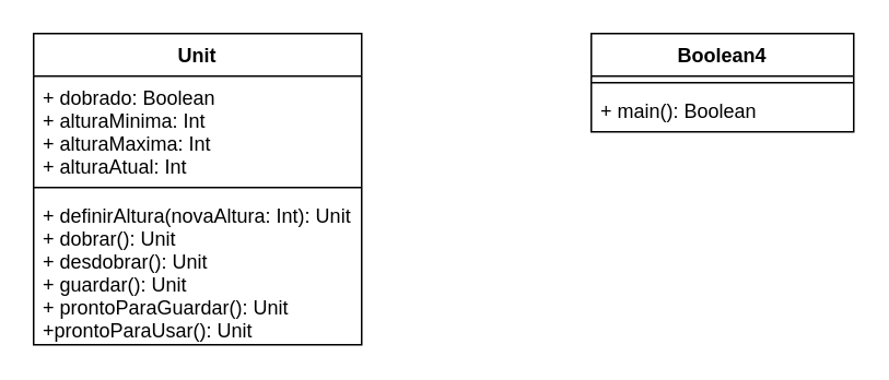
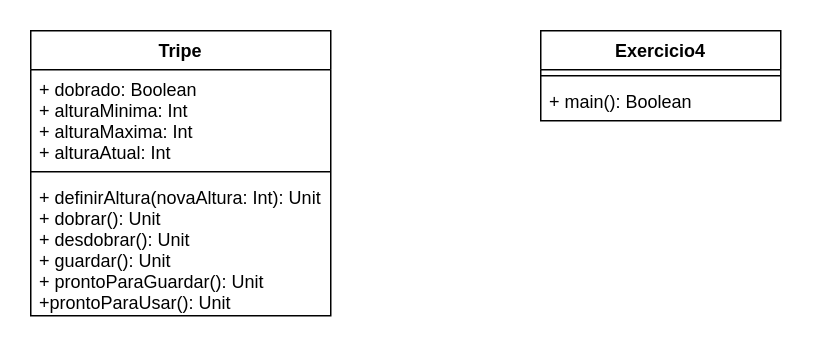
  <mxCell id="0" />
  <mxCell id="1" parent="0" />
- <mxCell id="2" value="Boolean4" style="swimlane;fontStyle=1;align=center;verticalAlign=top;childLayout=stackLayout;horizontal=1;startSize=26;horizontalStack=0;resizeParent=1;resizeParentMax=0;resizeLast=0;collapsible=1;marginBottom=0;" vertex="1" parent="1"><mxGeometry x="360" y="20" width="160" height="60" as="geometry" /></mxCell>
+ <mxCell id="2" value="Exercicio4" style="swimlane;fontStyle=1;align=center;verticalAlign=top;childLayout=stackLayout;horizontal=1;startSize=26;horizontalStack=0;resizeParent=1;resizeParentMax=0;resizeLast=0;collapsible=1;marginBottom=0;" vertex="1" parent="1"><mxGeometry x="360" y="20" width="160" height="60" as="geometry" /></mxCell>
  <mxCell id="3" value="" style="line;strokeWidth=1;fillColor=none;align=left;verticalAlign=middle;spacingTop=-1;spacingLeft=3;spacingRight=3;rotatable=0;labelPosition=right;points=[];portConstraint=eastwest;" vertex="1" parent="2"><mxGeometry y="26" width="160" height="8" as="geometry" /></mxCell>
  <mxCell id="4" value="+ main(): Boolean" style="text;strokeColor=none;fillColor=none;align=left;verticalAlign=top;spacingLeft=4;spacingRight=4;overflow=hidden;rotatable=0;points=[[0,0.5],[1,0.5]];portConstraint=eastwest;" vertex="1" parent="2"><mxGeometry y="34" width="160" height="26" as="geometry" /></mxCell>
- <mxCell id="5" value="Unit" style="swimlane;fontStyle=1;align=center;verticalAlign=top;childLayout=stackLayout;horizontal=1;startSize=26;horizontalStack=0;resizeParent=1;resizeParentMax=0;resizeLast=0;collapsible=1;marginBottom=0;" vertex="1" parent="1"><mxGeometry x="20" y="20" width="200" height="190" as="geometry" /></mxCell>
+ <mxCell id="5" value="Tripe" style="swimlane;fontStyle=1;align=center;verticalAlign=top;childLayout=stackLayout;horizontal=1;startSize=26;horizontalStack=0;resizeParent=1;resizeParentMax=0;resizeLast=0;collapsible=1;marginBottom=0;" vertex="1" parent="1"><mxGeometry x="20" y="20" width="200" height="190" as="geometry" /></mxCell>
  <mxCell id="6" value="+ dobrado: Boolean&#10;+ alturaMinima: Int&#10;+ alturaMaxima: Int&#10;+ alturaAtual: Int&#10;" style="text;strokeColor=none;fillColor=none;align=left;verticalAlign=top;spacingLeft=4;spacingRight=4;overflow=hidden;rotatable=0;points=[[0,0.5],[1,0.5]];portConstraint=eastwest;" vertex="1" parent="5"><mxGeometry y="26" width="200" height="64" as="geometry" /></mxCell>
  <mxCell id="7" value="" style="line;strokeWidth=1;fillColor=none;align=left;verticalAlign=middle;spacingTop=-1;spacingLeft=3;spacingRight=3;rotatable=0;labelPosition=right;points=[];portConstraint=eastwest;" vertex="1" parent="5"><mxGeometry y="90" width="200" height="8" as="geometry" /></mxCell>
  <mxCell id="8" value="+ definirAltura(novaAltura: Int): Unit&#10;+ dobrar(): Unit&#10;+ desdobrar(): Unit&#10;+ guardar(): Unit&#10;+ prontoParaGuardar(): Unit&#10;+prontoParaUsar(): Unit" style="text;strokeColor=none;fillColor=none;align=left;verticalAlign=top;spacingLeft=4;spacingRight=4;overflow=hidden;rotatable=0;points=[[0,0.5],[1,0.5]];portConstraint=eastwest;" vertex="1" parent="5"><mxGeometry y="98" width="200" height="92" as="geometry" /></mxCell>
